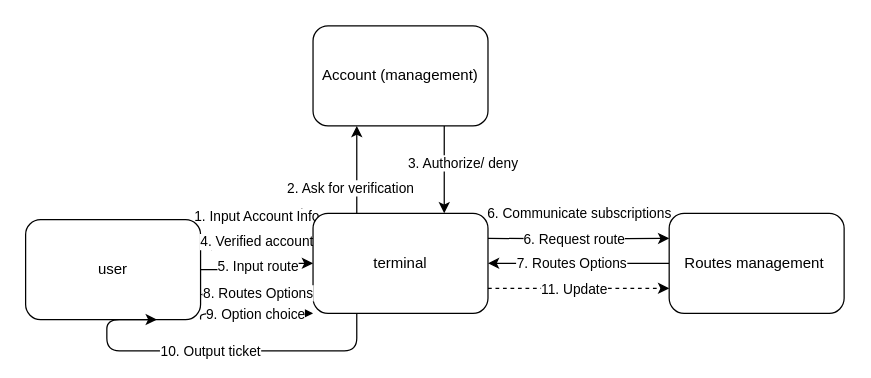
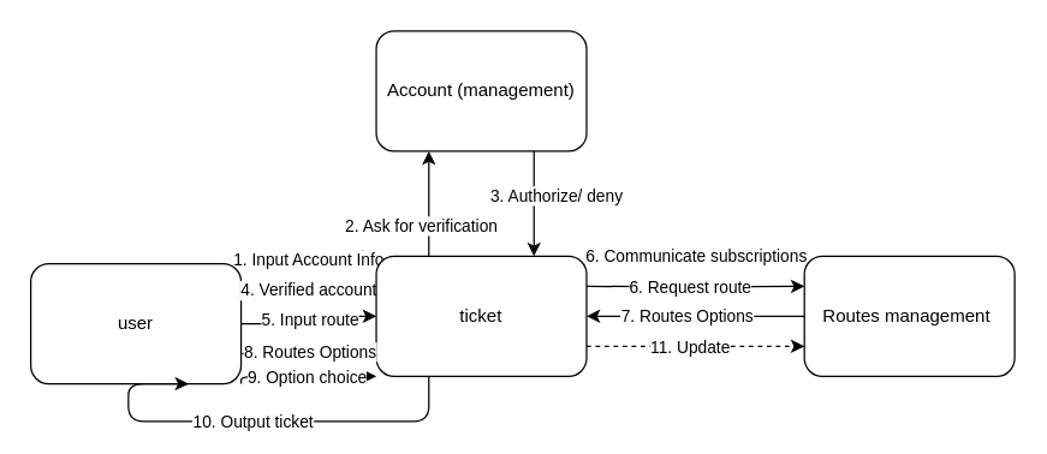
  <mxCell id="0" />
  <mxCell id="1" parent="0" />
  <mxCell id="2" value="1. Input Account Info" style="edgeStyle=none;html=1;exitX=1;exitY=0;exitDx=0;exitDy=0;entryX=0;entryY=0;entryDx=0;entryDy=0;" edge="1" parent="1" source="3" target="7"><mxGeometry relative="1" as="geometry" /></mxCell>
  <mxCell id="3" value="user" style="rounded=1;whiteSpace=wrap;html=1;" parent="1" vertex="1"><mxGeometry x="20" y="175" width="140" height="80" as="geometry" /></mxCell>
  <mxCell id="4" value="2. Ask for verification" style="edgeStyle=none;html=1;exitX=0.25;exitY=0;exitDx=0;exitDy=0;entryX=0.25;entryY=1;entryDx=0;entryDy=0;" edge="1" parent="1" source="7" target="23"><mxGeometry x="-0.429" y="5" relative="1" as="geometry"><mxPoint as="offset" /></mxGeometry></mxCell>
  <mxCell id="5" value="4. Verified account" style="edgeStyle=orthogonalEdgeStyle;html=1;exitX=0;exitY=0.25;exitDx=0;exitDy=0;entryX=1;entryY=0.25;entryDx=0;entryDy=0;" edge="1" parent="1" source="7" target="3"><mxGeometry relative="1" as="geometry" /></mxCell>
  <mxCell id="6" value="6. Communicate subscriptions" style="edgeStyle=orthogonalEdgeStyle;html=1;exitX=1;exitY=0;exitDx=0;exitDy=0;entryX=0;entryY=0;entryDx=0;entryDy=0;" edge="1" parent="1" source="7" target="9"><mxGeometry relative="1" as="geometry"><Array as="points"><mxPoint x="480" y="170" /><mxPoint x="480" y="170" /></Array></mxGeometry></mxCell>
- <mxCell id="7" value="terminal" style="rounded=1;whiteSpace=wrap;html=1;" parent="1" vertex="1"><mxGeometry x="250" y="170" width="140" height="80" as="geometry" /></mxCell>
+ <mxCell id="7" value="ticket" style="rounded=1;whiteSpace=wrap;html=1;" parent="1" vertex="1"><mxGeometry x="250" y="170" width="140" height="80" as="geometry" /></mxCell>
  <mxCell id="8" value="7. Routes Options" style="edgeStyle=orthogonalEdgeStyle;html=1;entryX=1;entryY=0.5;entryDx=0;entryDy=0;exitX=0;exitY=0.5;exitDx=0;exitDy=0;" parent="1" source="9" target="7" edge="1"><mxGeometry x="0.077" relative="1" as="geometry"><mxPoint as="offset" /><mxPoint x="305" y="90" as="sourcePoint" /></mxGeometry></mxCell>
  <mxCell id="9" value="Routes management&amp;nbsp;" style="rounded=1;whiteSpace=wrap;html=1;" parent="1" vertex="1"><mxGeometry x="535" y="170" width="140" height="80" as="geometry" /></mxCell>
  <mxCell id="10" value="" style="endArrow=classic;html=1;exitX=1;exitY=0.75;exitDx=0;exitDy=0;edgeStyle=orthogonalEdgeStyle;entryX=0;entryY=0.75;entryDx=0;entryDy=0;dashed=1;" parent="1" source="7" target="9" edge="1"><mxGeometry relative="1" as="geometry"><mxPoint x="305" y="39" as="sourcePoint" /><mxPoint x="320" y="90" as="targetPoint" /></mxGeometry></mxCell>
  <mxCell id="11" value="11. Update" style="edgeLabel;resizable=0;html=1;align=center;verticalAlign=middle;rounded=1;" parent="10" connectable="0" vertex="1"><mxGeometry relative="1" as="geometry"><mxPoint x="-5" as="offset" /></mxGeometry></mxCell>
  <mxCell id="12" value="" style="endArrow=classic;html=1;edgeStyle=orthogonalEdgeStyle;entryX=0;entryY=0.25;entryDx=0;entryDy=0;" parent="1" target="9" edge="1"><mxGeometry relative="1" as="geometry"><mxPoint x="390" y="190" as="sourcePoint" /><mxPoint x="330" y="90" as="targetPoint" /></mxGeometry></mxCell>
  <mxCell id="13" value="6. Request route" style="edgeLabel;resizable=0;html=1;align=center;verticalAlign=middle;rounded=1;" parent="12" connectable="0" vertex="1"><mxGeometry relative="1" as="geometry"><mxPoint x="-5" as="offset" /></mxGeometry></mxCell>
  <mxCell id="14" value="" style="endArrow=classic;html=1;edgeStyle=orthogonalEdgeStyle;entryX=0.75;entryY=1;entryDx=0;entryDy=0;exitX=0.25;exitY=1;exitDx=0;exitDy=0;" parent="1" source="7" target="3" edge="1"><mxGeometry relative="1" as="geometry"><mxPoint x="260" y="310" as="sourcePoint" /><mxPoint x="130" y="310" as="targetPoint" /><Array as="points"><mxPoint x="285" y="280" /><mxPoint x="85" y="280" /></Array></mxGeometry></mxCell>
  <mxCell id="15" value="10. Output ticket" style="edgeLabel;resizable=0;html=1;align=center;verticalAlign=middle;rounded=1;" parent="14" connectable="0" vertex="1"><mxGeometry relative="1" as="geometry" /></mxCell>
  <mxCell id="16" value="" style="endArrow=classic;html=1;exitX=0;exitY=0.75;exitDx=0;exitDy=0;entryX=1;entryY=0.75;entryDx=0;entryDy=0;edgeStyle=orthogonalEdgeStyle;entryPerimeter=0;" parent="1" source="7" target="3" edge="1"><mxGeometry relative="1" as="geometry"><mxPoint x="30" y="157.5" as="sourcePoint" /><mxPoint x="180" y="42.5" as="targetPoint" /></mxGeometry></mxCell>
  <mxCell id="17" value="8. Routes Options" style="edgeLabel;resizable=0;html=1;align=center;verticalAlign=middle;rounded=1;" parent="16" connectable="0" vertex="1"><mxGeometry relative="1" as="geometry" /></mxCell>
  <mxCell id="18" value="" style="endArrow=classic;html=1;entryX=0;entryY=1;entryDx=0;entryDy=0;edgeStyle=orthogonalEdgeStyle;exitX=1;exitY=1;exitDx=0;exitDy=0;" parent="1" source="3" target="7" edge="1"><mxGeometry relative="1" as="geometry"><mxPoint x="121" y="240" as="sourcePoint" /><mxPoint x="250" y="420" as="targetPoint" /><Array as="points"><mxPoint x="190" y="250" /><mxPoint x="190" y="250" /></Array></mxGeometry></mxCell>
  <mxCell id="19" value="9. Option choice" style="edgeLabel;resizable=0;html=1;align=center;verticalAlign=middle;rounded=1;" parent="18" connectable="0" vertex="1"><mxGeometry relative="1" as="geometry" /></mxCell>
  <mxCell id="20" value="" style="endArrow=classic;html=1;entryX=0;entryY=0.5;entryDx=0;entryDy=0;exitX=1;exitY=0.5;exitDx=0;exitDy=0;edgeStyle=orthogonalEdgeStyle;" parent="1" source="3" target="7" edge="1"><mxGeometry relative="1" as="geometry"><mxPoint x="120" y="70" as="sourcePoint" /><mxPoint x="250" y="70" as="targetPoint" /></mxGeometry></mxCell>
  <mxCell id="21" value="5. Input route" style="edgeLabel;resizable=0;html=1;align=center;verticalAlign=middle;rounded=1;" parent="20" connectable="0" vertex="1"><mxGeometry relative="1" as="geometry" /></mxCell>
  <mxCell id="22" value="3. Authorize/ deny" style="edgeStyle=none;html=1;exitX=0.75;exitY=1;exitDx=0;exitDy=0;entryX=0.75;entryY=0;entryDx=0;entryDy=0;" edge="1" parent="1" source="23" target="7"><mxGeometry x="-0.143" y="15" relative="1" as="geometry"><mxPoint as="offset" /></mxGeometry></mxCell>
  <mxCell id="23" value="Account (management)" style="rounded=1;whiteSpace=wrap;html=1;" vertex="1" parent="1"><mxGeometry x="250" y="20" width="140" height="80" as="geometry" /></mxCell>
